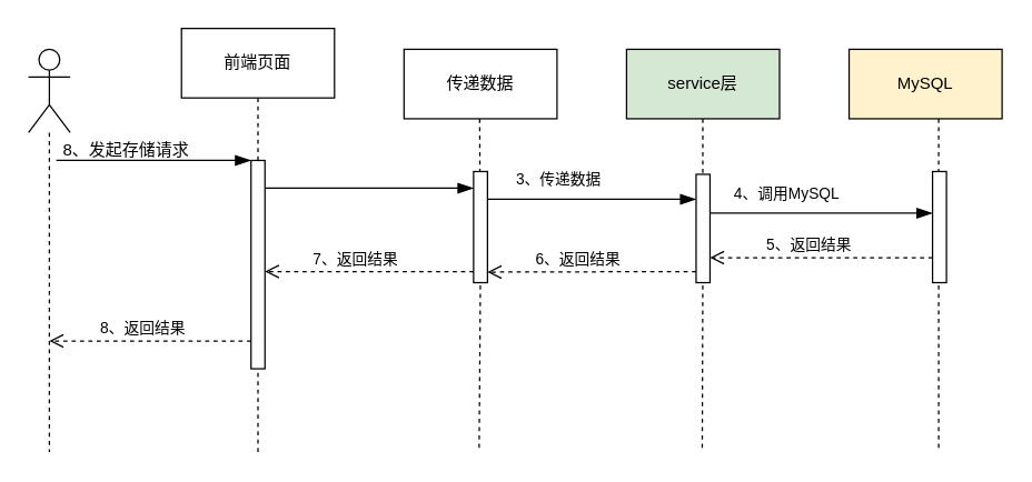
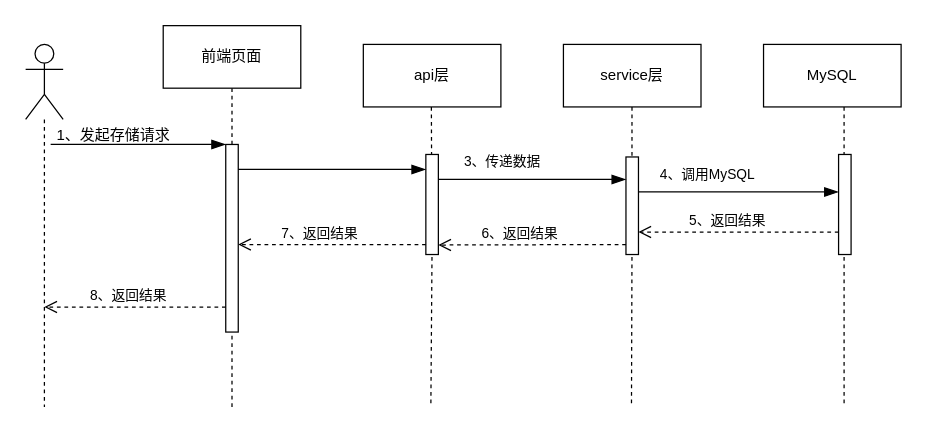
  <mxCell id="0" />
  <mxCell id="1" parent="0" />
  <mxCell id="2" style="edgeStyle=orthogonalEdgeStyle;rounded=0;orthogonalLoop=1;jettySize=auto;html=1;endArrow=none;endFill=0;dashed=1;" edge="1" parent="1"><mxGeometry relative="1" as="geometry"><mxPoint x="674.41" y="325" as="targetPoint" /><mxPoint x="674.82" y="85" as="sourcePoint" /><Array as="points"><mxPoint x="675.41" y="325" /></Array></mxGeometry></mxCell>
  <mxCell id="3" style="edgeStyle=orthogonalEdgeStyle;rounded=0;orthogonalLoop=1;jettySize=auto;html=1;endArrow=none;endFill=0;dashed=1;" edge="1" parent="1"><mxGeometry relative="1" as="geometry"><mxPoint x="504.41" y="325" as="targetPoint" /><mxPoint x="504.82" y="85" as="sourcePoint" /><Array as="points"><mxPoint x="504.41" y="205" /><mxPoint x="504.41" y="205" /></Array></mxGeometry></mxCell>
  <mxCell id="4" style="edgeStyle=orthogonalEdgeStyle;rounded=0;orthogonalLoop=1;jettySize=auto;html=1;endArrow=none;endFill=0;dashed=1;" edge="1" parent="1"><mxGeometry relative="1" as="geometry"><mxPoint x="344" y="325" as="targetPoint" /><mxPoint x="344.41" y="85" as="sourcePoint" /></mxGeometry></mxCell>
  <mxCell id="5" style="edgeStyle=orthogonalEdgeStyle;rounded=0;orthogonalLoop=1;jettySize=auto;html=1;dashed=1;endArrow=none;endFill=0;" edge="1" parent="1" source="6"><mxGeometry relative="1" as="geometry"><mxPoint x="35" y="325" as="targetPoint" /></mxGeometry></mxCell>
  <mxCell id="6" value="" style="shape=umlActor;verticalLabelPosition=bottom;verticalAlign=top;html=1;" vertex="1" parent="1"><mxGeometry x="20" y="35" width="30" height="60" as="geometry" /></mxCell>
  <mxCell id="7" style="edgeStyle=orthogonalEdgeStyle;rounded=0;orthogonalLoop=1;jettySize=auto;html=1;endArrow=none;endFill=0;dashed=1;" edge="1" parent="1" source="8"><mxGeometry relative="1" as="geometry"><mxPoint x="185" y="325" as="targetPoint" /></mxGeometry></mxCell>
  <mxCell id="8" value="前端页面" style="html=1;whiteSpace=wrap;" vertex="1" parent="1"><mxGeometry x="130" y="20" width="110" height="50" as="geometry" /></mxCell>
- <mxCell id="9" value="service层" style="html=1;whiteSpace=wrap;fillColor=#d5e8d4;" vertex="1" parent="1"><mxGeometry x="450" y="35" width="110" height="50" as="geometry" /></mxCell>
- <mxCell id="10" value="传递数据" style="html=1;whiteSpace=wrap;" vertex="1" parent="1"><mxGeometry x="290" y="35" width="110" height="50" as="geometry" /></mxCell>
- <mxCell id="11" value="MySQL" style="html=1;whiteSpace=wrap;fillColor=#fff2cc;" vertex="1" parent="1"><mxGeometry x="610" y="35" width="110" height="50" as="geometry" /></mxCell>
+ <mxCell id="9" value="service层" style="html=1;whiteSpace=wrap;" vertex="1" parent="1"><mxGeometry x="450" y="35" width="110" height="50" as="geometry" /></mxCell>
+ <mxCell id="10" value="api层" style="html=1;whiteSpace=wrap;" vertex="1" parent="1"><mxGeometry x="290" y="35" width="110" height="50" as="geometry" /></mxCell>
+ <mxCell id="11" value="MySQL" style="html=1;whiteSpace=wrap;" vertex="1" parent="1"><mxGeometry x="610" y="35" width="110" height="50" as="geometry" /></mxCell>
  <mxCell id="12" value="" style="html=1;points=[];perimeter=orthogonalPerimeter;outlineConnect=0;targetShapes=umlLifeline;portConstraint=eastwest;newEdgeStyle={&quot;edgeStyle&quot;:&quot;elbowEdgeStyle&quot;,&quot;elbow&quot;:&quot;vertical&quot;,&quot;curved&quot;:0,&quot;rounded&quot;:0};" vertex="1" parent="1"><mxGeometry x="180" y="115" width="10" height="150" as="geometry" /></mxCell>
  <mxCell id="13" value="" style="endArrow=blockThin;endFill=1;endSize=9;html=1;rounded=0;" edge="1" parent="1"><mxGeometry width="160" relative="1" as="geometry"><mxPoint x="40" y="115" as="sourcePoint" /><mxPoint x="180" y="115" as="targetPoint" /></mxGeometry></mxCell>
- <mxCell id="14" value="8、发起存储请求" style="text;html=1;align=center;verticalAlign=middle;resizable=0;points=[];autosize=1;strokeColor=none;fillColor=none;" vertex="1" parent="1"><mxGeometry x="35" y="93" width="110" height="30" as="geometry" /></mxCell>
+ <mxCell id="14" value="1、发起存储请求" style="text;html=1;align=center;verticalAlign=middle;resizable=0;points=[];autosize=1;strokeColor=none;fillColor=none;" vertex="1" parent="1"><mxGeometry x="35" y="93" width="110" height="30" as="geometry" /></mxCell>
  <mxCell id="15" value="" style="html=1;points=[];perimeter=orthogonalPerimeter;outlineConnect=0;targetShapes=umlLifeline;portConstraint=eastwest;newEdgeStyle={&quot;edgeStyle&quot;:&quot;elbowEdgeStyle&quot;,&quot;elbow&quot;:&quot;vertical&quot;,&quot;curved&quot;:0,&quot;rounded&quot;:0};" vertex="1" parent="1"><mxGeometry x="340" y="123" width="10" height="80" as="geometry" /></mxCell>
  <mxCell id="16" value="" style="html=1;points=[];perimeter=orthogonalPerimeter;outlineConnect=0;targetShapes=umlLifeline;portConstraint=eastwest;newEdgeStyle={&quot;edgeStyle&quot;:&quot;elbowEdgeStyle&quot;,&quot;elbow&quot;:&quot;vertical&quot;,&quot;curved&quot;:0,&quot;rounded&quot;:0};" vertex="1" parent="1"><mxGeometry x="500" y="125" width="10" height="78" as="geometry" /></mxCell>
  <mxCell id="17" value="" style="html=1;points=[];perimeter=orthogonalPerimeter;outlineConnect=0;targetShapes=umlLifeline;portConstraint=eastwest;newEdgeStyle={&quot;edgeStyle&quot;:&quot;elbowEdgeStyle&quot;,&quot;elbow&quot;:&quot;vertical&quot;,&quot;curved&quot;:0,&quot;rounded&quot;:0};" vertex="1" parent="1"><mxGeometry x="670" y="123" width="10" height="80" as="geometry" /></mxCell>
  <mxCell id="18" value="" style="endArrow=blockThin;endFill=1;endSize=9;html=1;rounded=0;" edge="1" parent="1" source="12"><mxGeometry width="160" relative="1" as="geometry"><mxPoint x="200" y="135" as="sourcePoint" /><mxPoint x="340" y="135" as="targetPoint" /></mxGeometry></mxCell>
  <mxCell id="19" value="" style="endArrow=blockThin;endFill=1;endSize=9;html=1;rounded=0;" edge="1" parent="1"><mxGeometry width="160" relative="1" as="geometry"><mxPoint x="350" y="143" as="sourcePoint" /><mxPoint x="500" y="143" as="targetPoint" /></mxGeometry></mxCell>
  <mxCell id="20" value="3、传递数据" style="edgeLabel;html=1;align=center;verticalAlign=middle;resizable=0;points=[];" vertex="1" connectable="0" parent="19"><mxGeometry x="-0.133" y="3" relative="1" as="geometry"><mxPoint x="-15" y="-12" as="offset" /></mxGeometry></mxCell>
  <mxCell id="21" value="" style="endArrow=blockThin;endFill=1;endSize=9;html=1;rounded=0;" edge="1" parent="1" target="17"><mxGeometry width="160" relative="1" as="geometry"><mxPoint x="510" y="153" as="sourcePoint" /><mxPoint x="660" y="153" as="targetPoint" /></mxGeometry></mxCell>
  <mxCell id="22" value="4、调用MySQL" style="edgeLabel;html=1;align=center;verticalAlign=middle;resizable=0;points=[];" vertex="1" connectable="0" parent="21"><mxGeometry x="-0.133" y="3" relative="1" as="geometry"><mxPoint x="-15" y="-12" as="offset" /></mxGeometry></mxCell>
  <mxCell id="23" value="" style="html=1;verticalAlign=bottom;endArrow=open;dashed=1;endSize=8;edgeStyle=elbowEdgeStyle;elbow=vertical;curved=0;rounded=0;" edge="1" parent="1" source="17" target="16"><mxGeometry x="0.773" relative="1" as="geometry"><mxPoint x="660" y="185" as="sourcePoint" /><mxPoint x="520" y="185" as="targetPoint" /><Array as="points"><mxPoint x="540" y="185" /></Array><mxPoint as="offset" /></mxGeometry></mxCell>
  <mxCell id="24" value="5、返回结果" style="edgeLabel;html=1;align=center;verticalAlign=middle;resizable=0;points=[];" vertex="1" connectable="0" parent="23"><mxGeometry x="-0.112" y="-2" relative="1" as="geometry"><mxPoint x="-19" y="-8" as="offset" /></mxGeometry></mxCell>
  <mxCell id="25" value="" style="html=1;verticalAlign=bottom;endArrow=open;dashed=1;endSize=8;edgeStyle=elbowEdgeStyle;elbow=vertical;curved=0;rounded=0;" edge="1" parent="1"><mxGeometry x="0.773" relative="1" as="geometry"><mxPoint x="500" y="195" as="sourcePoint" /><mxPoint x="350" y="195.41" as="targetPoint" /><Array as="points"><mxPoint x="380" y="195.41" /></Array><mxPoint as="offset" /></mxGeometry></mxCell>
  <mxCell id="26" value="6、返回结果" style="edgeLabel;html=1;align=center;verticalAlign=middle;resizable=0;points=[];" vertex="1" connectable="0" parent="25"><mxGeometry x="-0.112" y="-2" relative="1" as="geometry"><mxPoint x="-19" y="-8" as="offset" /></mxGeometry></mxCell>
  <mxCell id="27" value="" style="html=1;verticalAlign=bottom;endArrow=open;dashed=1;endSize=8;edgeStyle=elbowEdgeStyle;elbow=vertical;curved=0;rounded=0;" edge="1" parent="1"><mxGeometry x="0.773" relative="1" as="geometry"><mxPoint x="180" y="245" as="sourcePoint" /><mxPoint x="35" y="245" as="targetPoint" /><Array as="points"><mxPoint x="65" y="245" /></Array><mxPoint as="offset" /></mxGeometry></mxCell>
  <mxCell id="28" value="8、返回结果" style="edgeLabel;html=1;align=center;verticalAlign=middle;resizable=0;points=[];" vertex="1" connectable="0" parent="27"><mxGeometry x="-0.112" y="-2" relative="1" as="geometry"><mxPoint x="-15" y="-8" as="offset" /></mxGeometry></mxCell>
  <mxCell id="29" value="" style="html=1;verticalAlign=bottom;endArrow=open;dashed=1;endSize=8;edgeStyle=elbowEdgeStyle;elbow=vertical;curved=0;rounded=0;" edge="1" parent="1"><mxGeometry x="0.773" relative="1" as="geometry"><mxPoint x="340" y="195" as="sourcePoint" /><mxPoint x="190" y="195" as="targetPoint" /><Array as="points"><mxPoint x="220" y="195" /></Array><mxPoint as="offset" /></mxGeometry></mxCell>
  <mxCell id="30" value="7、返回结果" style="edgeLabel;html=1;align=center;verticalAlign=middle;resizable=0;points=[];" vertex="1" connectable="0" parent="29"><mxGeometry x="-0.112" y="-2" relative="1" as="geometry"><mxPoint x="-19" y="-8" as="offset" /></mxGeometry></mxCell>
